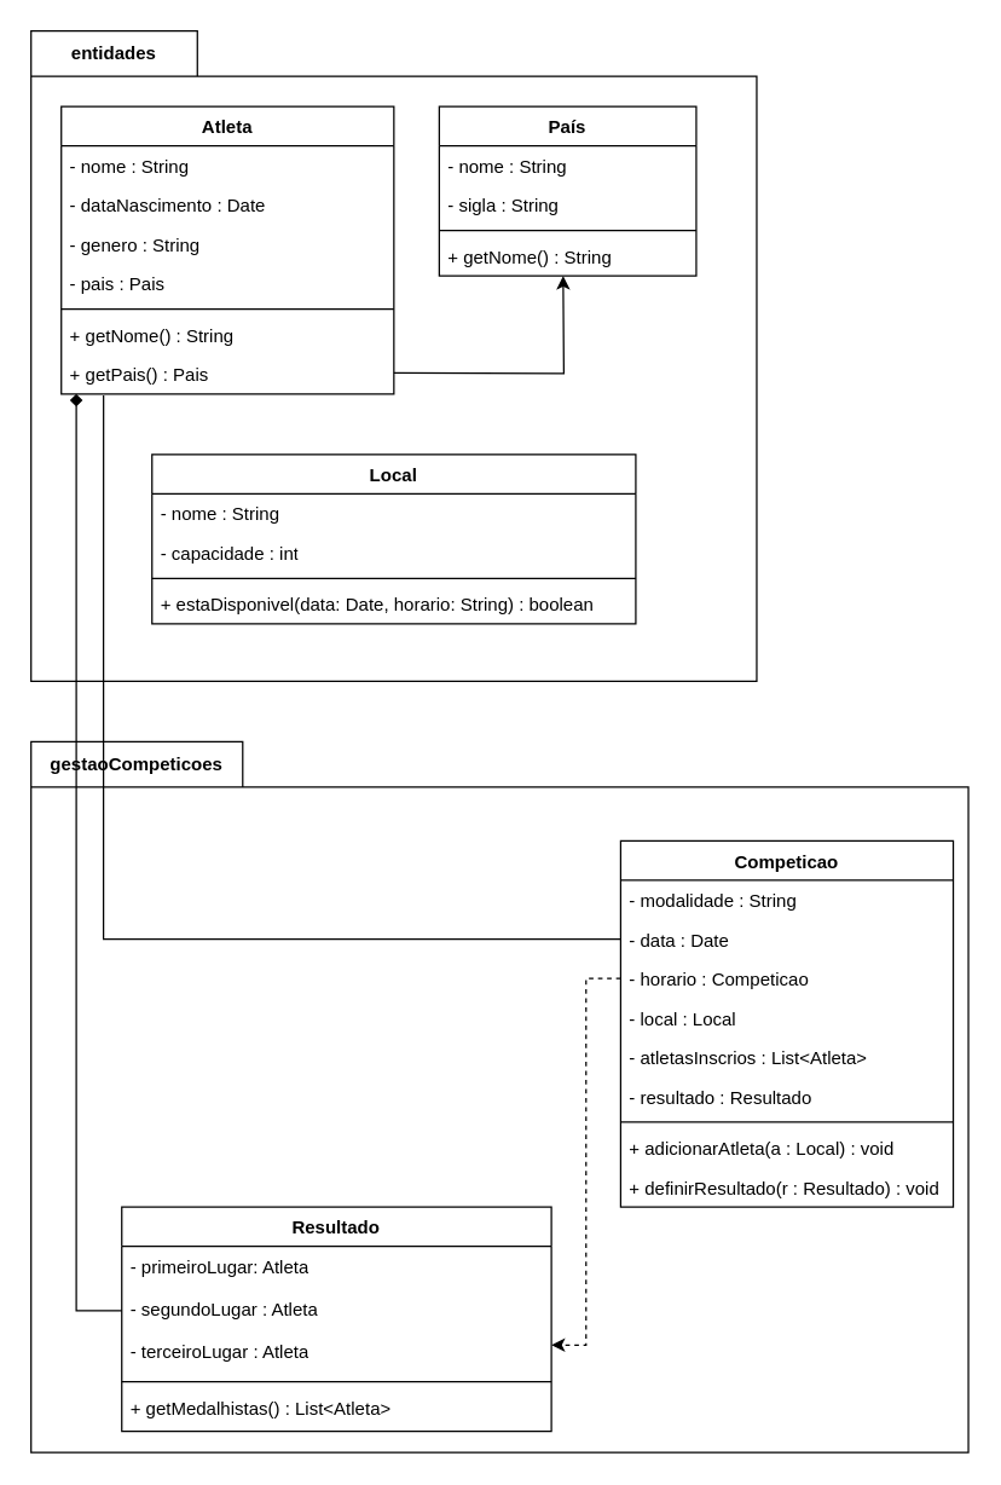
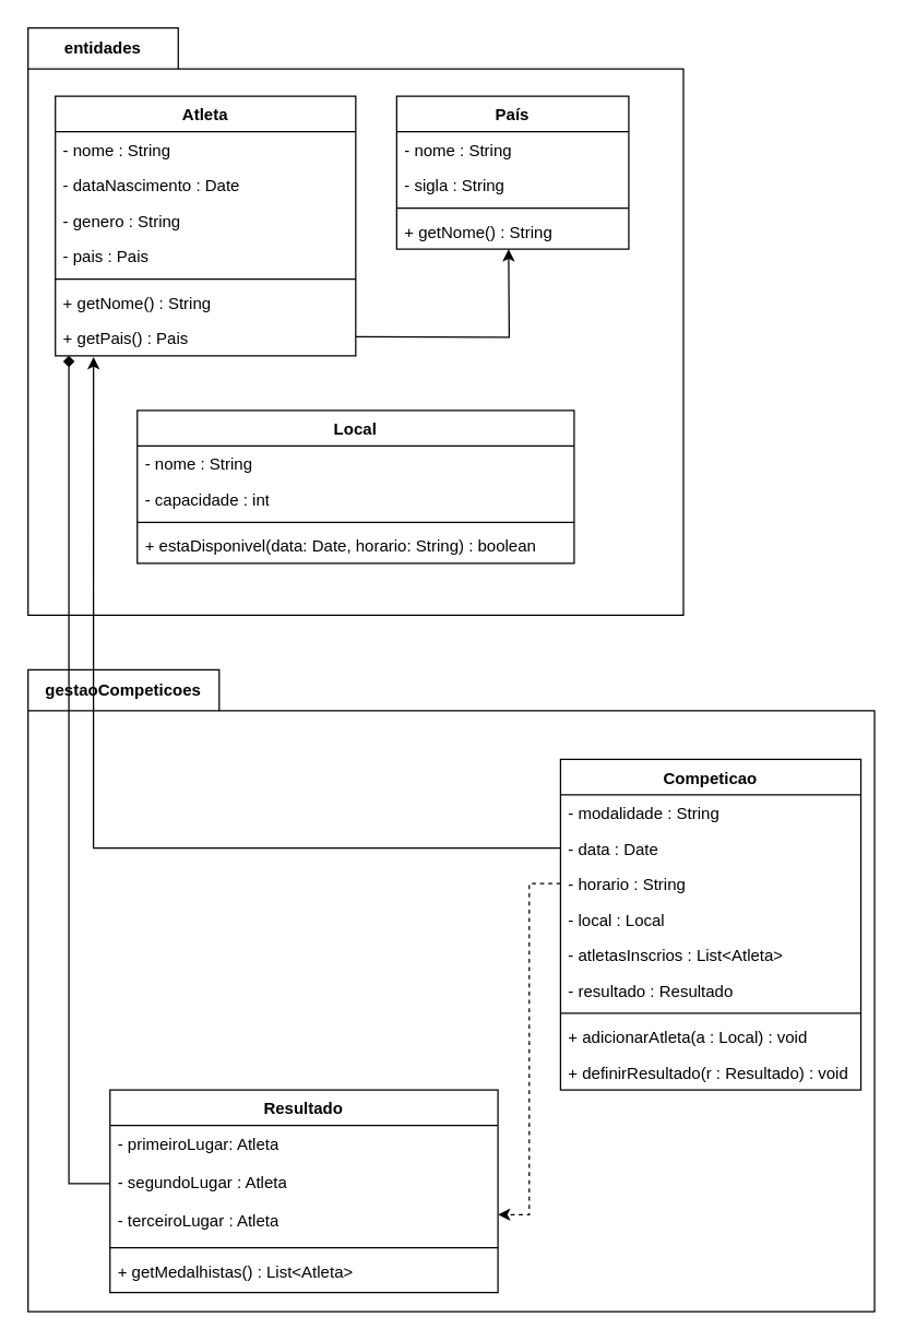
  <mxCell id="0" />
  <mxCell id="1" parent="0" />
  <mxCell id="2" value="gestaoCompeticoes" style="shape=folder;fontStyle=1;tabWidth=140;tabHeight=30;tabPosition=left;html=1;boundedLbl=1;labelInHeader=1;container=1;collapsible=0;whiteSpace=wrap;" vertex="1" parent="1"><mxGeometry x="20" y="490" width="620" height="470" as="geometry" /></mxCell>
  <mxCell id="3" value="" style="html=1;strokeColor=none;resizeWidth=1;resizeHeight=1;fillColor=none;part=1;connectable=0;allowArrows=0;deletable=0;whiteSpace=wrap;" vertex="1" parent="2"><mxGeometry width="620.0" height="329" relative="1" as="geometry"><mxPoint y="30" as="offset" /></mxGeometry></mxCell>
  <mxCell id="4" value="Resultado" style="swimlane;fontStyle=1;align=center;verticalAlign=top;childLayout=stackLayout;horizontal=1;startSize=26;horizontalStack=0;resizeParent=1;resizeParentMax=0;resizeLast=0;collapsible=1;marginBottom=0;whiteSpace=wrap;html=1;" parent="2" vertex="1"><mxGeometry x="60.003" y="307.581" width="284.167" height="148.419" as="geometry" /></mxCell>
  <mxCell id="5" value="- primeiroLugar: Atleta" style="text;strokeColor=none;fillColor=none;align=left;verticalAlign=top;spacingLeft=4;spacingRight=4;overflow=hidden;rotatable=0;points=[[0,0.5],[1,0.5]];portConstraint=eastwest;whiteSpace=wrap;html=1;" parent="4" vertex="1"><mxGeometry y="26" width="284.167" height="28.419" as="geometry" /></mxCell>
  <mxCell id="6" value="- segundoLugar : Atleta" style="text;strokeColor=none;fillColor=none;align=left;verticalAlign=top;spacingLeft=4;spacingRight=4;overflow=hidden;rotatable=0;points=[[0,0.5],[1,0.5]];portConstraint=eastwest;whiteSpace=wrap;html=1;" parent="4" vertex="1"><mxGeometry y="54.419" width="284.167" height="28.419" as="geometry" /></mxCell>
  <mxCell id="7" value="- terceiroLugar : Atleta" style="text;strokeColor=none;fillColor=none;align=left;verticalAlign=top;spacingLeft=4;spacingRight=4;overflow=hidden;rotatable=0;points=[[0,0.5],[1,0.5]];portConstraint=eastwest;whiteSpace=wrap;html=1;" parent="4" vertex="1"><mxGeometry y="82.837" width="284.167" height="28.419" as="geometry" /></mxCell>
  <mxCell id="8" value="" style="line;strokeWidth=1;fillColor=none;align=left;verticalAlign=middle;spacingTop=-1;spacingLeft=3;spacingRight=3;rotatable=0;labelPosition=right;points=[];portConstraint=eastwest;strokeColor=inherit;" parent="4" vertex="1"><mxGeometry y="111.256" width="284.167" height="8.744" as="geometry" /></mxCell>
  <mxCell id="9" value="+ getMedalhistas() : List&amp;lt;Atleta&amp;gt;" style="text;strokeColor=none;fillColor=none;align=left;verticalAlign=top;spacingLeft=4;spacingRight=4;overflow=hidden;rotatable=0;points=[[0,0.5],[1,0.5]];portConstraint=eastwest;whiteSpace=wrap;html=1;" parent="4" vertex="1"><mxGeometry y="120.0" width="284.167" height="28.419" as="geometry" /></mxCell>
  <mxCell id="10" value="Competicao" style="swimlane;fontStyle=1;align=center;verticalAlign=top;childLayout=stackLayout;horizontal=1;startSize=26;horizontalStack=0;resizeParent=1;resizeParentMax=0;resizeLast=0;collapsible=1;marginBottom=0;whiteSpace=wrap;html=1;" parent="2" vertex="1"><mxGeometry x="390" y="65.58" width="220" height="242" as="geometry" /></mxCell>
  <mxCell id="11" value="- modalidade : String" style="text;strokeColor=none;fillColor=none;align=left;verticalAlign=top;spacingLeft=4;spacingRight=4;overflow=hidden;rotatable=0;points=[[0,0.5],[1,0.5]];portConstraint=eastwest;whiteSpace=wrap;html=1;" parent="10" vertex="1"><mxGeometry y="26" width="220" height="26" as="geometry" /></mxCell>
  <mxCell id="12" value="- data : Date" style="text;strokeColor=none;fillColor=none;align=left;verticalAlign=top;spacingLeft=4;spacingRight=4;overflow=hidden;rotatable=0;points=[[0,0.5],[1,0.5]];portConstraint=eastwest;whiteSpace=wrap;html=1;" parent="10" vertex="1"><mxGeometry y="52" width="220" height="26" as="geometry" /></mxCell>
- <mxCell id="13" value="- horario : Competicao" style="text;strokeColor=none;fillColor=none;align=left;verticalAlign=top;spacingLeft=4;spacingRight=4;overflow=hidden;rotatable=0;points=[[0,0.5],[1,0.5]];portConstraint=eastwest;whiteSpace=wrap;html=1;" parent="10" vertex="1"><mxGeometry y="78" width="220" height="26" as="geometry" /></mxCell>
+ <mxCell id="13" value="- horario : String" style="text;strokeColor=none;fillColor=none;align=left;verticalAlign=top;spacingLeft=4;spacingRight=4;overflow=hidden;rotatable=0;points=[[0,0.5],[1,0.5]];portConstraint=eastwest;whiteSpace=wrap;html=1;" parent="10" vertex="1"><mxGeometry y="78" width="220" height="26" as="geometry" /></mxCell>
  <mxCell id="14" value="- local : Local" style="text;strokeColor=none;fillColor=none;align=left;verticalAlign=top;spacingLeft=4;spacingRight=4;overflow=hidden;rotatable=0;points=[[0,0.5],[1,0.5]];portConstraint=eastwest;whiteSpace=wrap;html=1;" parent="10" vertex="1"><mxGeometry y="104" width="220" height="26" as="geometry" /></mxCell>
  <mxCell id="15" value="- atletasInscrios : List&amp;lt;Atleta&amp;gt;" style="text;strokeColor=none;fillColor=none;align=left;verticalAlign=top;spacingLeft=4;spacingRight=4;overflow=hidden;rotatable=0;points=[[0,0.5],[1,0.5]];portConstraint=eastwest;whiteSpace=wrap;html=1;" parent="10" vertex="1"><mxGeometry y="130" width="220" height="26" as="geometry" /></mxCell>
  <mxCell id="16" value="- resultado : Resultado" style="text;strokeColor=none;fillColor=none;align=left;verticalAlign=top;spacingLeft=4;spacingRight=4;overflow=hidden;rotatable=0;points=[[0,0.5],[1,0.5]];portConstraint=eastwest;whiteSpace=wrap;html=1;" parent="10" vertex="1"><mxGeometry y="156" width="220" height="26" as="geometry" /></mxCell>
  <mxCell id="17" value="" style="line;strokeWidth=1;fillColor=none;align=left;verticalAlign=middle;spacingTop=-1;spacingLeft=3;spacingRight=3;rotatable=0;labelPosition=right;points=[];portConstraint=eastwest;strokeColor=inherit;" parent="10" vertex="1"><mxGeometry y="182" width="220" height="8" as="geometry" /></mxCell>
  <mxCell id="18" value="+ adicionarAtleta(a : Local) : void" style="text;strokeColor=none;fillColor=none;align=left;verticalAlign=top;spacingLeft=4;spacingRight=4;overflow=hidden;rotatable=0;points=[[0,0.5],[1,0.5]];portConstraint=eastwest;whiteSpace=wrap;html=1;" parent="10" vertex="1"><mxGeometry y="190" width="220" height="26" as="geometry" /></mxCell>
  <mxCell id="19" value="+ definirResultado(r : Resultado) : void" style="text;strokeColor=none;fillColor=none;align=left;verticalAlign=top;spacingLeft=4;spacingRight=4;overflow=hidden;rotatable=0;points=[[0,0.5],[1,0.5]];portConstraint=eastwest;whiteSpace=wrap;html=1;" parent="10" vertex="1"><mxGeometry y="216" width="220" height="26" as="geometry" /></mxCell>
  <mxCell id="20" style="edgeStyle=orthogonalEdgeStyle;rounded=0;orthogonalLoop=1;jettySize=auto;html=1;exitX=0;exitY=0.5;exitDx=0;exitDy=0;entryX=1;entryY=0.302;entryDx=0;entryDy=0;entryPerimeter=0;dashed=1;" edge="1" parent="2" source="13" target="7"><mxGeometry relative="1" as="geometry" /></mxCell>
  <mxCell id="21" value="entidades" style="shape=folder;fontStyle=1;tabWidth=110;tabHeight=30;tabPosition=left;html=1;boundedLbl=1;labelInHeader=1;container=1;collapsible=0;whiteSpace=wrap;" vertex="1" parent="1"><mxGeometry x="20" y="20" width="480" height="430" as="geometry" /></mxCell>
  <mxCell id="22" value="" style="html=1;strokeColor=none;resizeWidth=1;resizeHeight=1;fillColor=none;part=1;connectable=0;allowArrows=0;deletable=0;whiteSpace=wrap;" vertex="1" parent="21"><mxGeometry width="480.0" height="301" relative="1" as="geometry"><mxPoint y="30" as="offset" /></mxGeometry></mxCell>
  <mxCell id="23" value="Atleta" style="swimlane;fontStyle=1;align=center;verticalAlign=top;childLayout=stackLayout;horizontal=1;startSize=26;horizontalStack=0;resizeParent=1;resizeParentMax=0;resizeLast=0;collapsible=1;marginBottom=0;whiteSpace=wrap;html=1;" parent="21" vertex="1"><mxGeometry x="20" y="50" width="220" height="190" as="geometry" /></mxCell>
  <mxCell id="24" value="- nome : String" style="text;strokeColor=none;fillColor=none;align=left;verticalAlign=top;spacingLeft=4;spacingRight=4;overflow=hidden;rotatable=0;points=[[0,0.5],[1,0.5]];portConstraint=eastwest;whiteSpace=wrap;html=1;" parent="23" vertex="1"><mxGeometry y="26" width="220" height="26" as="geometry" /></mxCell>
  <mxCell id="25" value="- dataNascimento : Date" style="text;strokeColor=none;fillColor=none;align=left;verticalAlign=top;spacingLeft=4;spacingRight=4;overflow=hidden;rotatable=0;points=[[0,0.5],[1,0.5]];portConstraint=eastwest;whiteSpace=wrap;html=1;" parent="23" vertex="1"><mxGeometry y="52" width="220" height="26" as="geometry" /></mxCell>
  <mxCell id="26" value="- genero : String" style="text;strokeColor=none;fillColor=none;align=left;verticalAlign=top;spacingLeft=4;spacingRight=4;overflow=hidden;rotatable=0;points=[[0,0.5],[1,0.5]];portConstraint=eastwest;whiteSpace=wrap;html=1;" parent="23" vertex="1"><mxGeometry y="78" width="220" height="26" as="geometry" /></mxCell>
  <mxCell id="27" value="- pais : Pais" style="text;strokeColor=none;fillColor=none;align=left;verticalAlign=top;spacingLeft=4;spacingRight=4;overflow=hidden;rotatable=0;points=[[0,0.5],[1,0.5]];portConstraint=eastwest;whiteSpace=wrap;html=1;" parent="23" vertex="1"><mxGeometry y="104" width="220" height="26" as="geometry" /></mxCell>
  <mxCell id="28" value="" style="line;strokeWidth=1;fillColor=none;align=left;verticalAlign=middle;spacingTop=-1;spacingLeft=3;spacingRight=3;rotatable=0;labelPosition=right;points=[];portConstraint=eastwest;strokeColor=inherit;" parent="23" vertex="1"><mxGeometry y="130" width="220" height="8" as="geometry" /></mxCell>
  <mxCell id="29" value="+ getNome() : String" style="text;strokeColor=none;fillColor=none;align=left;verticalAlign=top;spacingLeft=4;spacingRight=4;overflow=hidden;rotatable=0;points=[[0,0.5],[1,0.5]];portConstraint=eastwest;whiteSpace=wrap;html=1;" parent="23" vertex="1"><mxGeometry y="138" width="220" height="26" as="geometry" /></mxCell>
  <mxCell id="30" value="+ getPais() : Pais" style="text;strokeColor=none;fillColor=none;align=left;verticalAlign=top;spacingLeft=4;spacingRight=4;overflow=hidden;rotatable=0;points=[[0,0.5],[1,0.5]];portConstraint=eastwest;whiteSpace=wrap;html=1;" parent="23" vertex="1"><mxGeometry y="164" width="220" height="26" as="geometry" /></mxCell>
  <mxCell id="31" value="País" style="swimlane;fontStyle=1;align=center;verticalAlign=top;childLayout=stackLayout;horizontal=1;startSize=26;horizontalStack=0;resizeParent=1;resizeParentMax=0;resizeLast=0;collapsible=1;marginBottom=0;whiteSpace=wrap;html=1;" parent="21" vertex="1"><mxGeometry x="270" y="50" width="170" height="112" as="geometry" /></mxCell>
  <mxCell id="32" value="- nome : String" style="text;strokeColor=none;fillColor=none;align=left;verticalAlign=top;spacingLeft=4;spacingRight=4;overflow=hidden;rotatable=0;points=[[0,0.5],[1,0.5]];portConstraint=eastwest;whiteSpace=wrap;html=1;" parent="31" vertex="1"><mxGeometry y="26" width="170" height="26" as="geometry" /></mxCell>
  <mxCell id="33" value="- sigla : String" style="text;strokeColor=none;fillColor=none;align=left;verticalAlign=top;spacingLeft=4;spacingRight=4;overflow=hidden;rotatable=0;points=[[0,0.5],[1,0.5]];portConstraint=eastwest;whiteSpace=wrap;html=1;" parent="31" vertex="1"><mxGeometry y="52" width="170" height="26" as="geometry" /></mxCell>
  <mxCell id="34" value="" style="line;strokeWidth=1;fillColor=none;align=left;verticalAlign=middle;spacingTop=-1;spacingLeft=3;spacingRight=3;rotatable=0;labelPosition=right;points=[];portConstraint=eastwest;strokeColor=inherit;" parent="31" vertex="1"><mxGeometry y="78" width="170" height="8" as="geometry" /></mxCell>
  <mxCell id="35" value="+ getNome() : String" style="text;strokeColor=none;fillColor=none;align=left;verticalAlign=top;spacingLeft=4;spacingRight=4;overflow=hidden;rotatable=0;points=[[0,0.5],[1,0.5]];portConstraint=eastwest;whiteSpace=wrap;html=1;" parent="31" vertex="1"><mxGeometry y="86" width="170" height="26" as="geometry" /></mxCell>
  <mxCell id="36" value="Local" style="swimlane;fontStyle=1;align=center;verticalAlign=top;childLayout=stackLayout;horizontal=1;startSize=26;horizontalStack=0;resizeParent=1;resizeParentMax=0;resizeLast=0;collapsible=1;marginBottom=0;whiteSpace=wrap;html=1;" parent="21" vertex="1"><mxGeometry x="80" y="280" width="320" height="112" as="geometry" /></mxCell>
  <mxCell id="37" value="- nome : String" style="text;strokeColor=none;fillColor=none;align=left;verticalAlign=top;spacingLeft=4;spacingRight=4;overflow=hidden;rotatable=0;points=[[0,0.5],[1,0.5]];portConstraint=eastwest;whiteSpace=wrap;html=1;" parent="36" vertex="1"><mxGeometry y="26" width="320" height="26" as="geometry" /></mxCell>
  <mxCell id="38" value="- capacidade : int" style="text;strokeColor=none;fillColor=none;align=left;verticalAlign=top;spacingLeft=4;spacingRight=4;overflow=hidden;rotatable=0;points=[[0,0.5],[1,0.5]];portConstraint=eastwest;whiteSpace=wrap;html=1;" parent="36" vertex="1"><mxGeometry y="52" width="320" height="26" as="geometry" /></mxCell>
  <mxCell id="39" value="" style="line;strokeWidth=1;fillColor=none;align=left;verticalAlign=middle;spacingTop=-1;spacingLeft=3;spacingRight=3;rotatable=0;labelPosition=right;points=[];portConstraint=eastwest;strokeColor=inherit;" parent="36" vertex="1"><mxGeometry y="78" width="320" height="8" as="geometry" /></mxCell>
  <mxCell id="40" value="+ estaDisponivel(data: Date, horario: String) : boolean" style="text;strokeColor=none;fillColor=none;align=left;verticalAlign=top;spacingLeft=4;spacingRight=4;overflow=hidden;rotatable=0;points=[[0,0.5],[1,0.5]];portConstraint=eastwest;whiteSpace=wrap;html=1;" parent="36" vertex="1"><mxGeometry y="86" width="320" height="26" as="geometry" /></mxCell>
  <mxCell id="41" style="edgeStyle=orthogonalEdgeStyle;rounded=0;orthogonalLoop=1;jettySize=auto;html=1;exitX=1;exitY=0.5;exitDx=0;exitDy=0;entryX=0.482;entryY=1.038;entryDx=0;entryDy=0;entryPerimeter=0;" edge="1" parent="21"><mxGeometry relative="1" as="geometry"><mxPoint x="240" y="226.01" as="sourcePoint" /><mxPoint x="351.94" y="161.998" as="targetPoint" /></mxGeometry></mxCell>
  <mxCell id="42" style="edgeStyle=orthogonalEdgeStyle;rounded=0;orthogonalLoop=1;jettySize=auto;html=1;exitX=0;exitY=0.5;exitDx=0;exitDy=0;entryX=0.045;entryY=1;entryDx=0;entryDy=0;entryPerimeter=0;endArrow=diamond;" edge="1" parent="1" source="6" target="30"><mxGeometry relative="1" as="geometry" /></mxCell>
- <mxCell id="43" style="edgeStyle=orthogonalEdgeStyle;rounded=0;orthogonalLoop=1;jettySize=auto;html=1;exitX=0;exitY=0.5;exitDx=0;exitDy=0;entryX=0.127;entryY=1.038;entryDx=0;entryDy=0;entryPerimeter=0;endArrow=none;" edge="1" parent="1" source="12" target="30"><mxGeometry relative="1" as="geometry" /></mxCell>
+ <mxCell id="43" style="edgeStyle=orthogonalEdgeStyle;rounded=0;orthogonalLoop=1;jettySize=auto;html=1;exitX=0;exitY=0.5;exitDx=0;exitDy=0;entryX=0.127;entryY=1.038;entryDx=0;entryDy=0;entryPerimeter=0;" edge="1" parent="1" source="12" target="30"><mxGeometry relative="1" as="geometry" /></mxCell>
